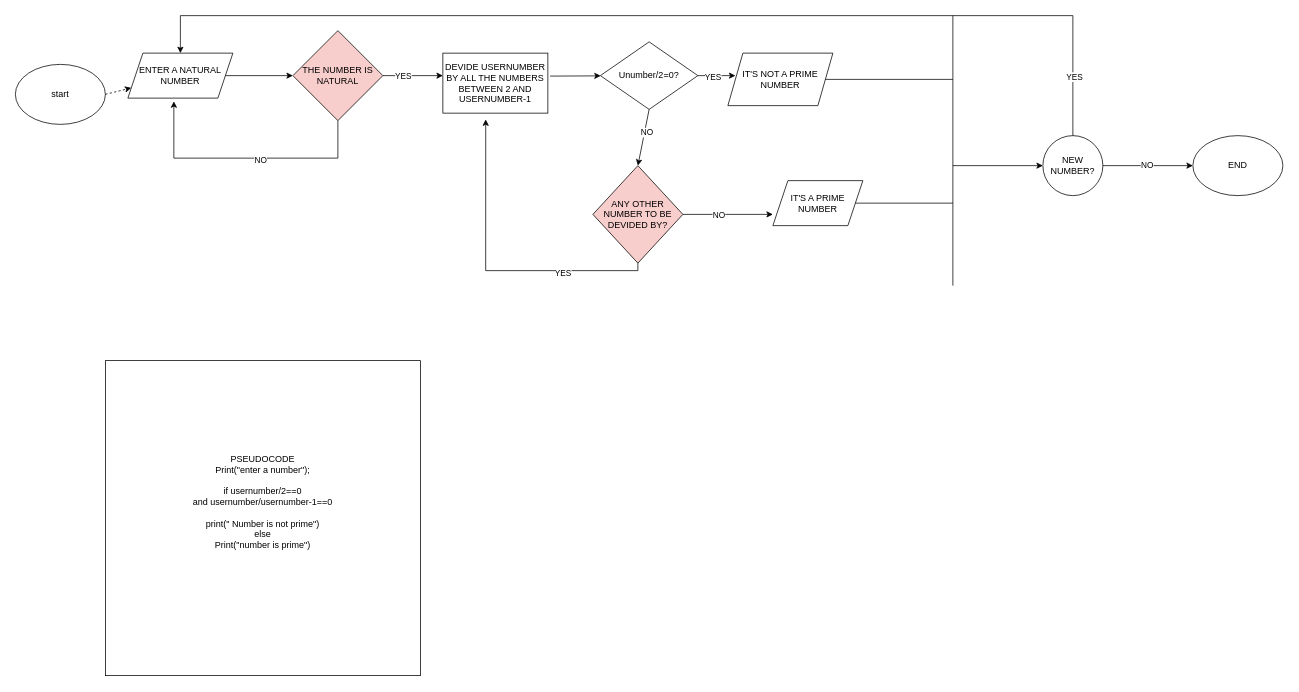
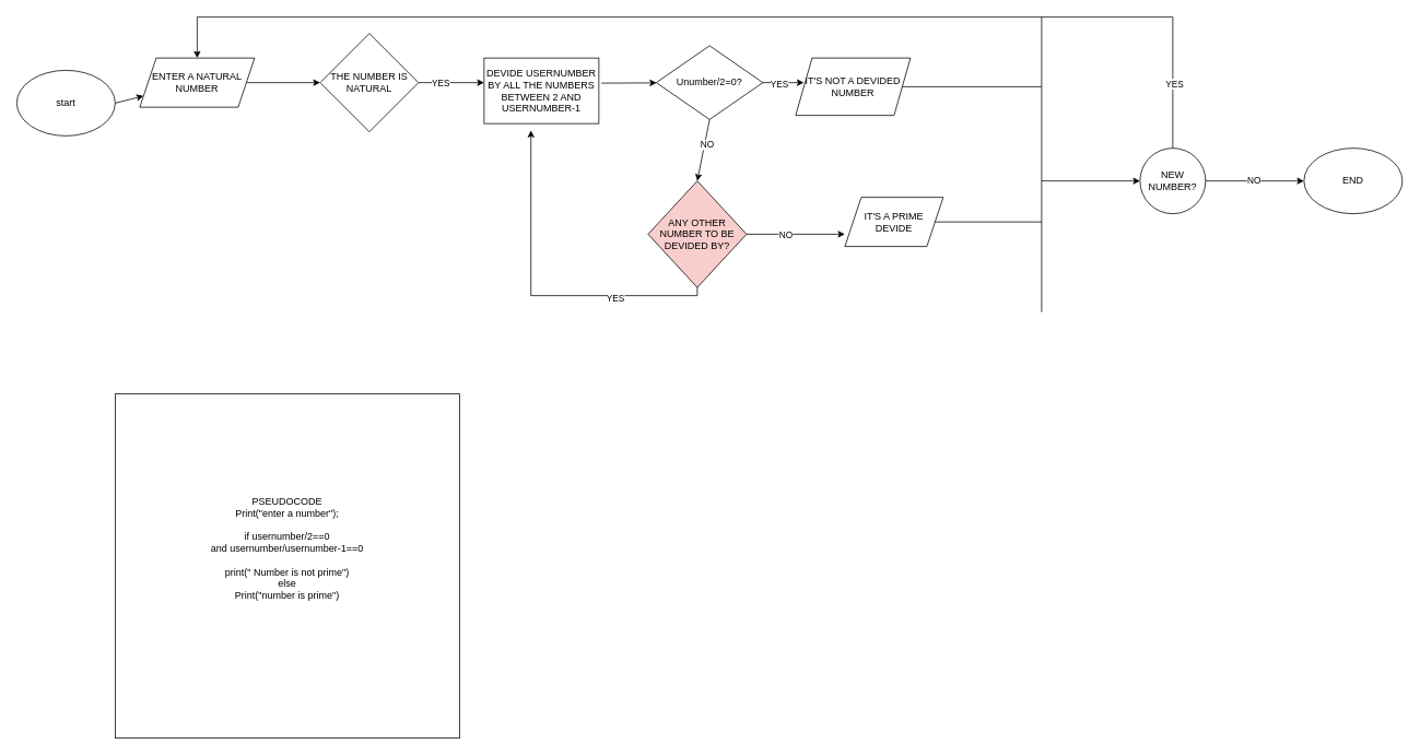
  <mxCell id="0" />
  <mxCell id="1" parent="0" />
  <mxCell id="2" value="start" style="ellipse;whiteSpace=wrap;html=1;" vertex="1" parent="1"><mxGeometry x="20" y="85" width="120" height="80" as="geometry" /></mxCell>
- <mxCell id="3" value="" style="endArrow=classic;html=1;rounded=0;exitX=1;exitY=0.5;exitDx=0;exitDy=0;dashed=1;" edge="1" parent="1" source="2" target="4"><mxGeometry width="50" height="50" relative="1" as="geometry"><mxPoint x="300" y="130" as="sourcePoint" /><mxPoint x="230" y="100" as="targetPoint" /></mxGeometry></mxCell>
+ <mxCell id="3" value="" style="endArrow=classic;html=1;rounded=0;exitX=1;exitY=0.5;exitDx=0;exitDy=0;" edge="1" parent="1" source="2" target="4"><mxGeometry width="50" height="50" relative="1" as="geometry"><mxPoint x="300" y="130" as="sourcePoint" /><mxPoint x="230" y="100" as="targetPoint" /></mxGeometry></mxCell>
  <mxCell id="4" value="ENTER A NATURAL&lt;div&gt;NUMBER&lt;/div&gt;" style="shape=parallelogram;perimeter=parallelogramPerimeter;whiteSpace=wrap;html=1;fixedSize=1;" vertex="1" parent="1"><mxGeometry x="170" y="70" width="140" height="60" as="geometry" /></mxCell>
  <mxCell id="5" value="" style="endArrow=classic;html=1;rounded=0;exitX=1;exitY=0.5;exitDx=0;exitDy=0;" edge="1" parent="1" source="4"><mxGeometry width="50" height="50" relative="1" as="geometry"><mxPoint x="300" y="130" as="sourcePoint" /><mxPoint x="390" y="100" as="targetPoint" /></mxGeometry></mxCell>
- <mxCell id="6" value="THE NUMBER IS NATURAL" style="rhombus;whiteSpace=wrap;html=1;fillColor=#f8cecc;" vertex="1" parent="1"><mxGeometry x="390" y="40" width="120" height="120" as="geometry" /></mxCell>
+ <mxCell id="6" value="THE NUMBER IS NATURAL" style="rhombus;whiteSpace=wrap;html=1;" vertex="1" parent="1"><mxGeometry x="390" y="40" width="120" height="120" as="geometry" /></mxCell>
  <mxCell id="7" value="" style="endArrow=classic;html=1;rounded=0;exitX=1;exitY=0.5;exitDx=0;exitDy=0;" edge="1" parent="1" source="6"><mxGeometry width="50" height="50" relative="1" as="geometry"><mxPoint x="300" y="130" as="sourcePoint" /><mxPoint x="590" y="100" as="targetPoint" /></mxGeometry></mxCell>
  <mxCell id="8" value="YES" style="edgeLabel;html=1;align=center;verticalAlign=middle;resizable=0;points=[];" connectable="0" vertex="1" parent="7"><mxGeometry x="-0.357" relative="1" as="geometry"><mxPoint as="offset" /></mxGeometry></mxCell>
- <mxCell id="9" value="" style="endArrow=classic;html=1;rounded=0;exitX=0.5;exitY=1;exitDx=0;exitDy=0;edgeStyle=orthogonalEdgeStyle;entryX=0.438;entryY=1.071;entryDx=0;entryDy=0;entryPerimeter=0;" edge="1" parent="1" source="6" target="4"><mxGeometry width="50" height="50" relative="1" as="geometry"><mxPoint x="300" y="130" as="sourcePoint" /><mxPoint x="450" y="260" as="targetPoint" /><Array as="points"><mxPoint x="450" y="210" /><mxPoint x="231" y="210" /></Array></mxGeometry></mxCell>
- <mxCell id="10" value="NO" style="edgeLabel;html=1;align=center;verticalAlign=middle;resizable=0;points=[];" connectable="0" vertex="1" parent="9"><mxGeometry x="-0.104" y="2" relative="1" as="geometry"><mxPoint as="offset" /></mxGeometry></mxCell>
  <mxCell id="11" value="DEVIDE USERNUMBER BY ALL THE NUMBERS BETWEEN 2 AND USERNUMBER-1" style="rounded=0;whiteSpace=wrap;html=1;" vertex="1" parent="1"><mxGeometry x="590" y="70" width="140" height="80" as="geometry" /></mxCell>
  <mxCell id="12" value="" style="endArrow=classic;html=1;rounded=0;exitX=1.021;exitY=0.383;exitDx=0;exitDy=0;exitPerimeter=0;" edge="1" parent="1" source="11" target="13"><mxGeometry width="50" height="50" relative="1" as="geometry"><mxPoint x="660" y="210" as="sourcePoint" /><mxPoint x="810" y="100" as="targetPoint" /></mxGeometry></mxCell>
  <mxCell id="13" value="Unumber/2=0?" style="rhombus;whiteSpace=wrap;html=1;" vertex="1" parent="1"><mxGeometry x="800" y="55" width="130" height="90" as="geometry" /></mxCell>
  <mxCell id="14" value="" style="endArrow=classic;html=1;rounded=0;exitX=1;exitY=0.5;exitDx=0;exitDy=0;" edge="1" parent="1" source="13"><mxGeometry width="50" height="50" relative="1" as="geometry"><mxPoint x="660" y="210" as="sourcePoint" /><mxPoint x="980" y="100" as="targetPoint" /></mxGeometry></mxCell>
  <mxCell id="15" value="YES" style="edgeLabel;html=1;align=center;verticalAlign=middle;resizable=0;points=[];" connectable="0" vertex="1" parent="14"><mxGeometry x="-0.259" y="-1" relative="1" as="geometry"><mxPoint as="offset" /></mxGeometry></mxCell>
  <mxCell id="16" value="" style="endArrow=classic;html=1;rounded=0;exitX=0.5;exitY=1;exitDx=0;exitDy=0;" edge="1" parent="1" source="13"><mxGeometry width="50" height="50" relative="1" as="geometry"><mxPoint x="660" y="210" as="sourcePoint" /><mxPoint x="850" y="220" as="targetPoint" /></mxGeometry></mxCell>
  <mxCell id="17" value="NO" style="edgeLabel;html=1;align=center;verticalAlign=middle;resizable=0;points=[];" connectable="0" vertex="1" parent="16"><mxGeometry x="-0.184" y="3" relative="1" as="geometry"><mxPoint as="offset" /></mxGeometry></mxCell>
  <mxCell id="18" value="ANY OTHER NUMBER TO BE DEVIDED BY?" style="rhombus;whiteSpace=wrap;html=1;fillColor=#f8cecc;" vertex="1" parent="1"><mxGeometry x="790" y="220" width="120" height="130" as="geometry" /></mxCell>
  <mxCell id="19" value="" style="endArrow=classic;html=1;rounded=0;exitX=1;exitY=0.5;exitDx=0;exitDy=0;" edge="1" parent="1" source="18"><mxGeometry width="50" height="50" relative="1" as="geometry"><mxPoint x="670" y="220" as="sourcePoint" /><mxPoint x="1030" y="285" as="targetPoint" /></mxGeometry></mxCell>
  <mxCell id="20" value="NO" style="edgeLabel;html=1;align=center;verticalAlign=middle;resizable=0;points=[];" connectable="0" vertex="1" parent="19"><mxGeometry x="-0.206" relative="1" as="geometry"><mxPoint x="-1" as="offset" /></mxGeometry></mxCell>
  <mxCell id="21" value="" style="endArrow=classic;html=1;rounded=0;exitX=0.5;exitY=1;exitDx=0;exitDy=0;entryX=0.408;entryY=1.105;entryDx=0;entryDy=0;entryPerimeter=0;edgeStyle=orthogonalEdgeStyle;" edge="1" parent="1" source="18" target="11"><mxGeometry width="50" height="50" relative="1" as="geometry"><mxPoint x="670" y="220" as="sourcePoint" /><mxPoint x="720" y="170" as="targetPoint" /></mxGeometry></mxCell>
  <mxCell id="22" value="YES" style="edgeLabel;html=1;align=center;verticalAlign=middle;resizable=0;points=[];" connectable="0" vertex="1" parent="21"><mxGeometry x="-0.466" y="2" relative="1" as="geometry"><mxPoint as="offset" /></mxGeometry></mxCell>
- <mxCell id="23" value="IT'S A PRIME NUMBER" style="shape=parallelogram;perimeter=parallelogramPerimeter;whiteSpace=wrap;html=1;fixedSize=1;" vertex="1" parent="1"><mxGeometry x="1030" y="240" width="120" height="60" as="geometry" /></mxCell>
- <mxCell id="24" value="IT'S NOT A PRIME NUMBER" style="shape=parallelogram;perimeter=parallelogramPerimeter;whiteSpace=wrap;html=1;fixedSize=1;" vertex="1" parent="1"><mxGeometry x="970" y="70" width="140" height="70" as="geometry" /></mxCell>
+ <mxCell id="23" value="IT'S A PRIME DEVIDE" style="shape=parallelogram;perimeter=parallelogramPerimeter;whiteSpace=wrap;html=1;fixedSize=1;" vertex="1" parent="1"><mxGeometry x="1030" y="240" width="120" height="60" as="geometry" /></mxCell>
+ <mxCell id="24" value="IT'S NOT A DEVIDED NUMBER" style="shape=parallelogram;perimeter=parallelogramPerimeter;whiteSpace=wrap;html=1;fixedSize=1;" vertex="1" parent="1"><mxGeometry x="970" y="70" width="140" height="70" as="geometry" /></mxCell>
  <mxCell id="25" value="" style="endArrow=none;html=1;rounded=0;" edge="1" parent="1"><mxGeometry width="50" height="50" relative="1" as="geometry"><mxPoint x="1270" y="380" as="sourcePoint" /><mxPoint x="1270" y="20" as="targetPoint" /></mxGeometry></mxCell>
  <mxCell id="26" value="" style="endArrow=none;html=1;rounded=0;entryX=1;entryY=0.5;entryDx=0;entryDy=0;" edge="1" parent="1" target="24"><mxGeometry width="50" height="50" relative="1" as="geometry"><mxPoint x="1270" y="105" as="sourcePoint" /><mxPoint x="970" y="170" as="targetPoint" /></mxGeometry></mxCell>
  <mxCell id="27" value="" style="endArrow=none;html=1;rounded=0;exitX=1;exitY=0.5;exitDx=0;exitDy=0;" edge="1" parent="1" source="23"><mxGeometry width="50" height="50" relative="1" as="geometry"><mxPoint x="920" y="220" as="sourcePoint" /><mxPoint x="1270" y="270" as="targetPoint" /></mxGeometry></mxCell>
  <mxCell id="28" value="" style="endArrow=classic;html=1;rounded=0;" edge="1" parent="1" target="29"><mxGeometry width="50" height="50" relative="1" as="geometry"><mxPoint x="1270" y="220" as="sourcePoint" /><mxPoint x="1390" y="220" as="targetPoint" /></mxGeometry></mxCell>
  <mxCell id="29" value="NEW NUMBER?" style="ellipse;whiteSpace=wrap;html=1;" vertex="1" parent="1"><mxGeometry x="1390" y="180" width="80" height="80" as="geometry" /></mxCell>
  <mxCell id="30" value="" style="endArrow=classic;html=1;rounded=0;exitX=0.5;exitY=0;exitDx=0;exitDy=0;entryX=0.5;entryY=0;entryDx=0;entryDy=0;edgeStyle=orthogonalEdgeStyle;" edge="1" parent="1" source="29" target="4"><mxGeometry width="50" height="50" relative="1" as="geometry"><mxPoint x="1250" y="220" as="sourcePoint" /><mxPoint x="1300" y="170" as="targetPoint" /><Array as="points"><mxPoint x="1430" y="20" /><mxPoint x="240" y="20" /></Array></mxGeometry></mxCell>
  <mxCell id="31" value="YES" style="edgeLabel;html=1;align=center;verticalAlign=middle;resizable=0;points=[];" connectable="0" vertex="1" parent="30"><mxGeometry x="-0.887" y="-1" relative="1" as="geometry"><mxPoint as="offset" /></mxGeometry></mxCell>
  <mxCell id="32" value="" style="endArrow=classic;html=1;rounded=0;exitX=1;exitY=0.5;exitDx=0;exitDy=0;" edge="1" parent="1" source="29"><mxGeometry width="50" height="50" relative="1" as="geometry"><mxPoint x="1250" y="220" as="sourcePoint" /><mxPoint x="1590" y="220" as="targetPoint" /></mxGeometry></mxCell>
  <mxCell id="33" value="NO" style="edgeLabel;html=1;align=center;verticalAlign=middle;resizable=0;points=[];" connectable="0" vertex="1" parent="32"><mxGeometry x="-0.035" y="2" relative="1" as="geometry"><mxPoint as="offset" /></mxGeometry></mxCell>
  <mxCell id="34" value="END" style="ellipse;whiteSpace=wrap;html=1;" vertex="1" parent="1"><mxGeometry x="1590" y="180" width="120" height="80" as="geometry" /></mxCell>
  <mxCell id="35" value="&lt;br&gt;PSEUDOCODE&lt;div style=&quot;forced-color-adjust: none;&quot;&gt;Print(&quot;enter a number&quot;);&lt;/div&gt;&lt;div style=&quot;forced-color-adjust: none;&quot;&gt;&lt;br&gt;&lt;/div&gt;&lt;div style=&quot;forced-color-adjust: none;&quot;&gt;if usernumber/2==0&lt;/div&gt;&lt;div style=&quot;forced-color-adjust: none;&quot;&gt;and usernumber/usernumber-1==0&lt;/div&gt;&lt;div style=&quot;forced-color-adjust: none;&quot;&gt;&lt;br&gt;&lt;/div&gt;&lt;div style=&quot;forced-color-adjust: none;&quot;&gt;print(&quot; Number is not prime&quot;)&lt;/div&gt;&lt;div style=&quot;forced-color-adjust: none;&quot;&gt;else&lt;/div&gt;&lt;div style=&quot;forced-color-adjust: none;&quot;&gt;Print(&quot;number is prime&quot;)&lt;/div&gt;&lt;div style=&quot;forced-color-adjust: none;&quot;&gt;&lt;br style=&quot;forced-color-adjust: none;&quot;&gt;&lt;div style=&quot;forced-color-adjust: none;&quot;&gt;&lt;br style=&quot;forced-color-adjust: none; color: rgb(0, 0, 0); font-family: Helvetica; font-size: 12px; font-style: normal; font-variant-ligatures: normal; font-variant-caps: normal; font-weight: 400; letter-spacing: normal; orphans: 2; text-align: center; text-indent: 0px; text-transform: none; widows: 2; word-spacing: 0px; -webkit-text-stroke-width: 0px; white-space: nowrap; background-color: rgb(236, 236, 236); text-decoration-thickness: initial; text-decoration-style: initial; text-decoration-color: initial;&quot;&gt;&lt;br&gt;&lt;br&gt;&lt;/div&gt;&lt;/div&gt;" style="whiteSpace=wrap;html=1;aspect=fixed;" vertex="1" parent="1"><mxGeometry x="140" y="480" width="420" height="420" as="geometry" /></mxCell>
